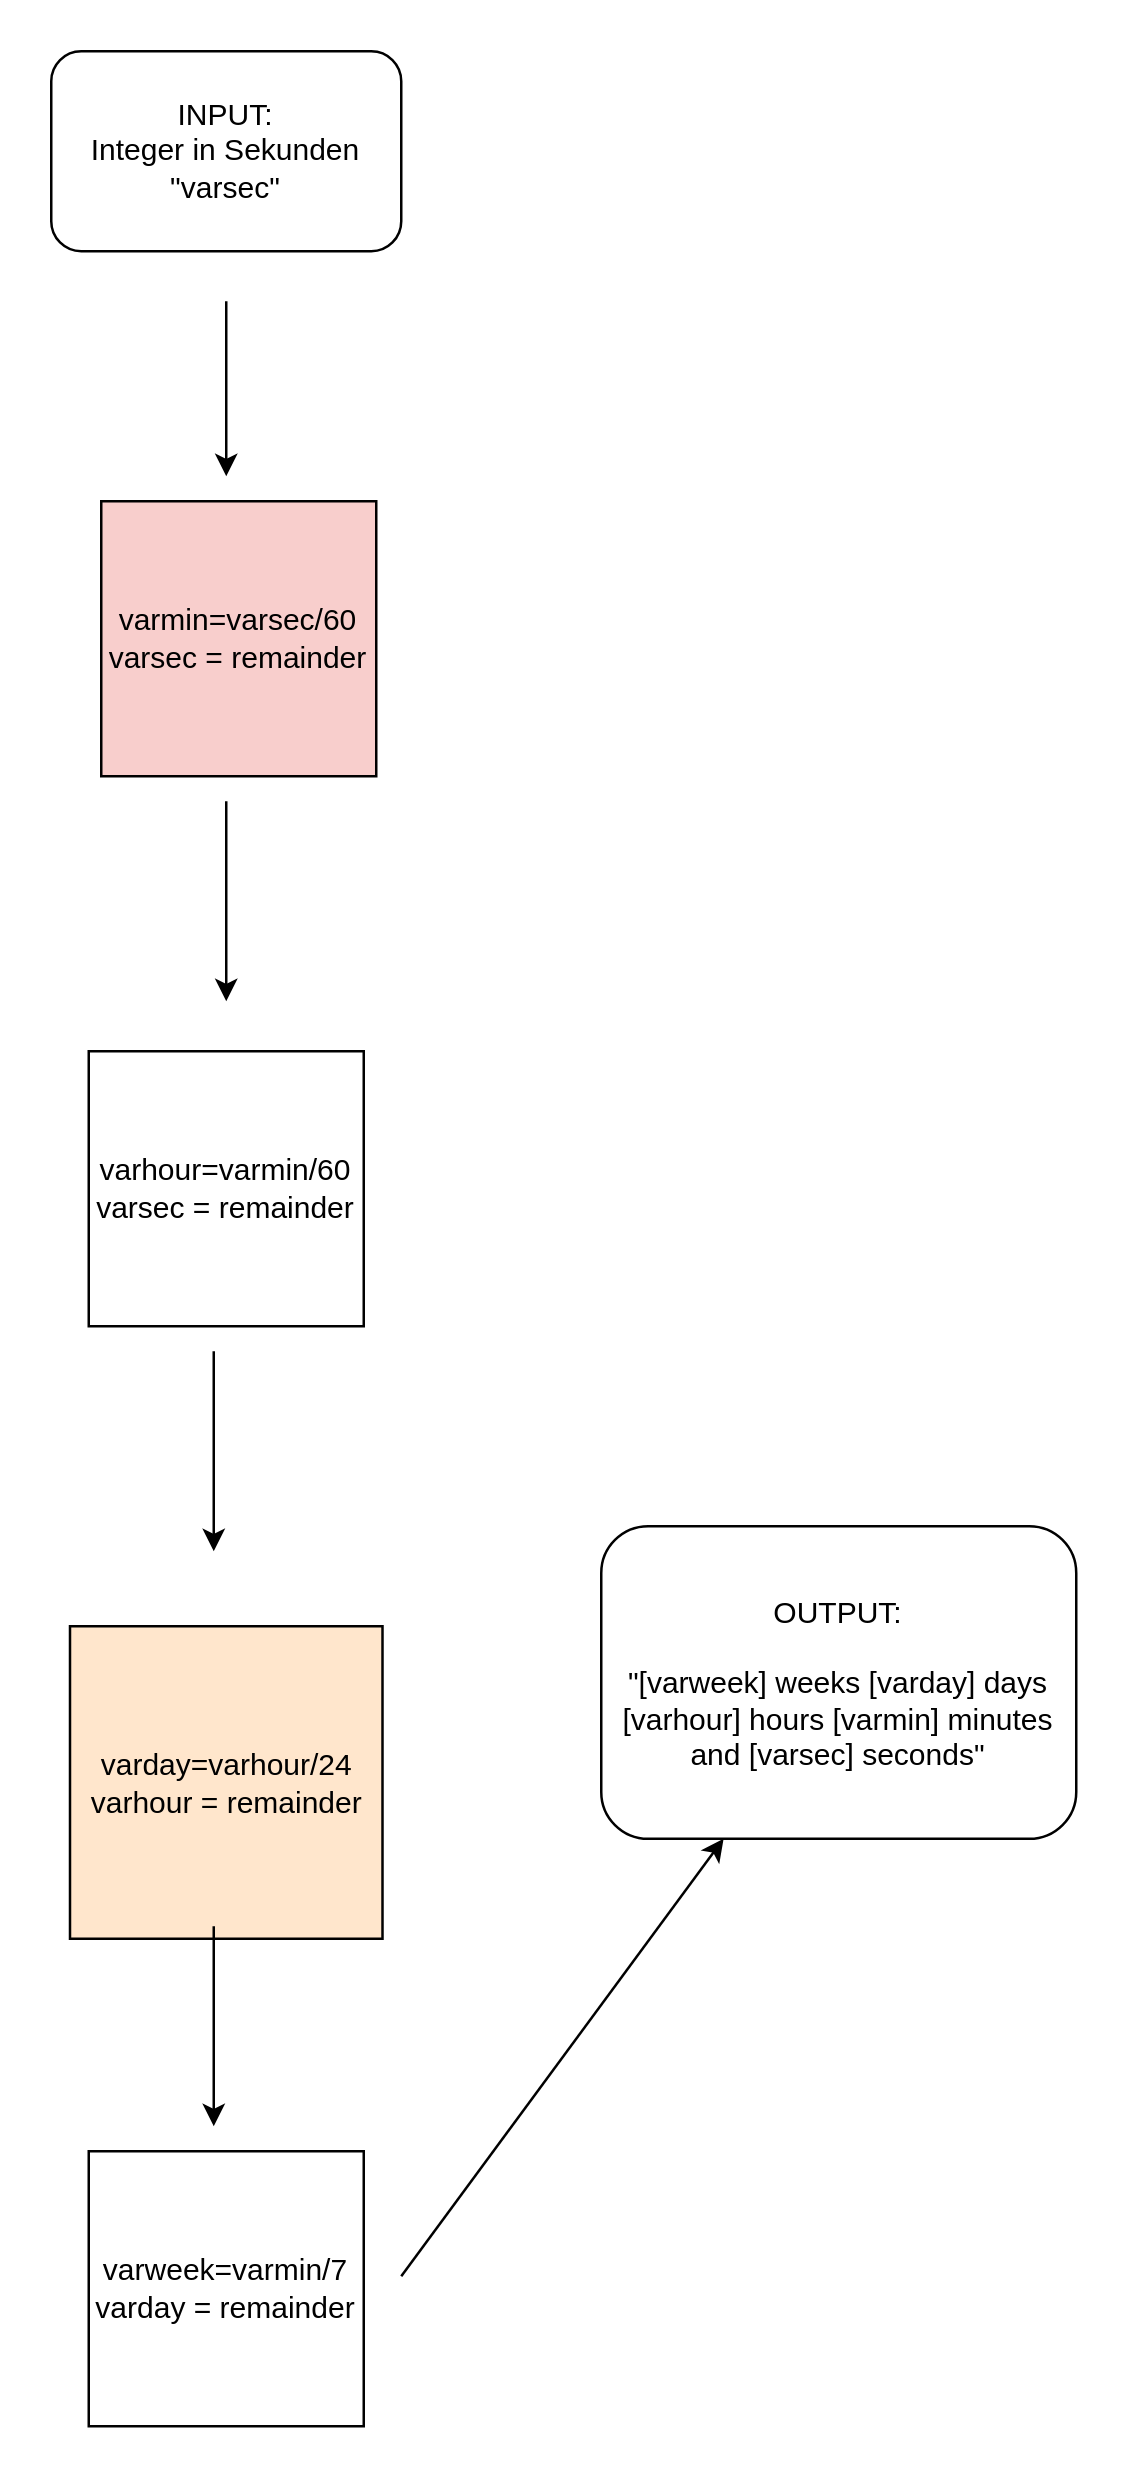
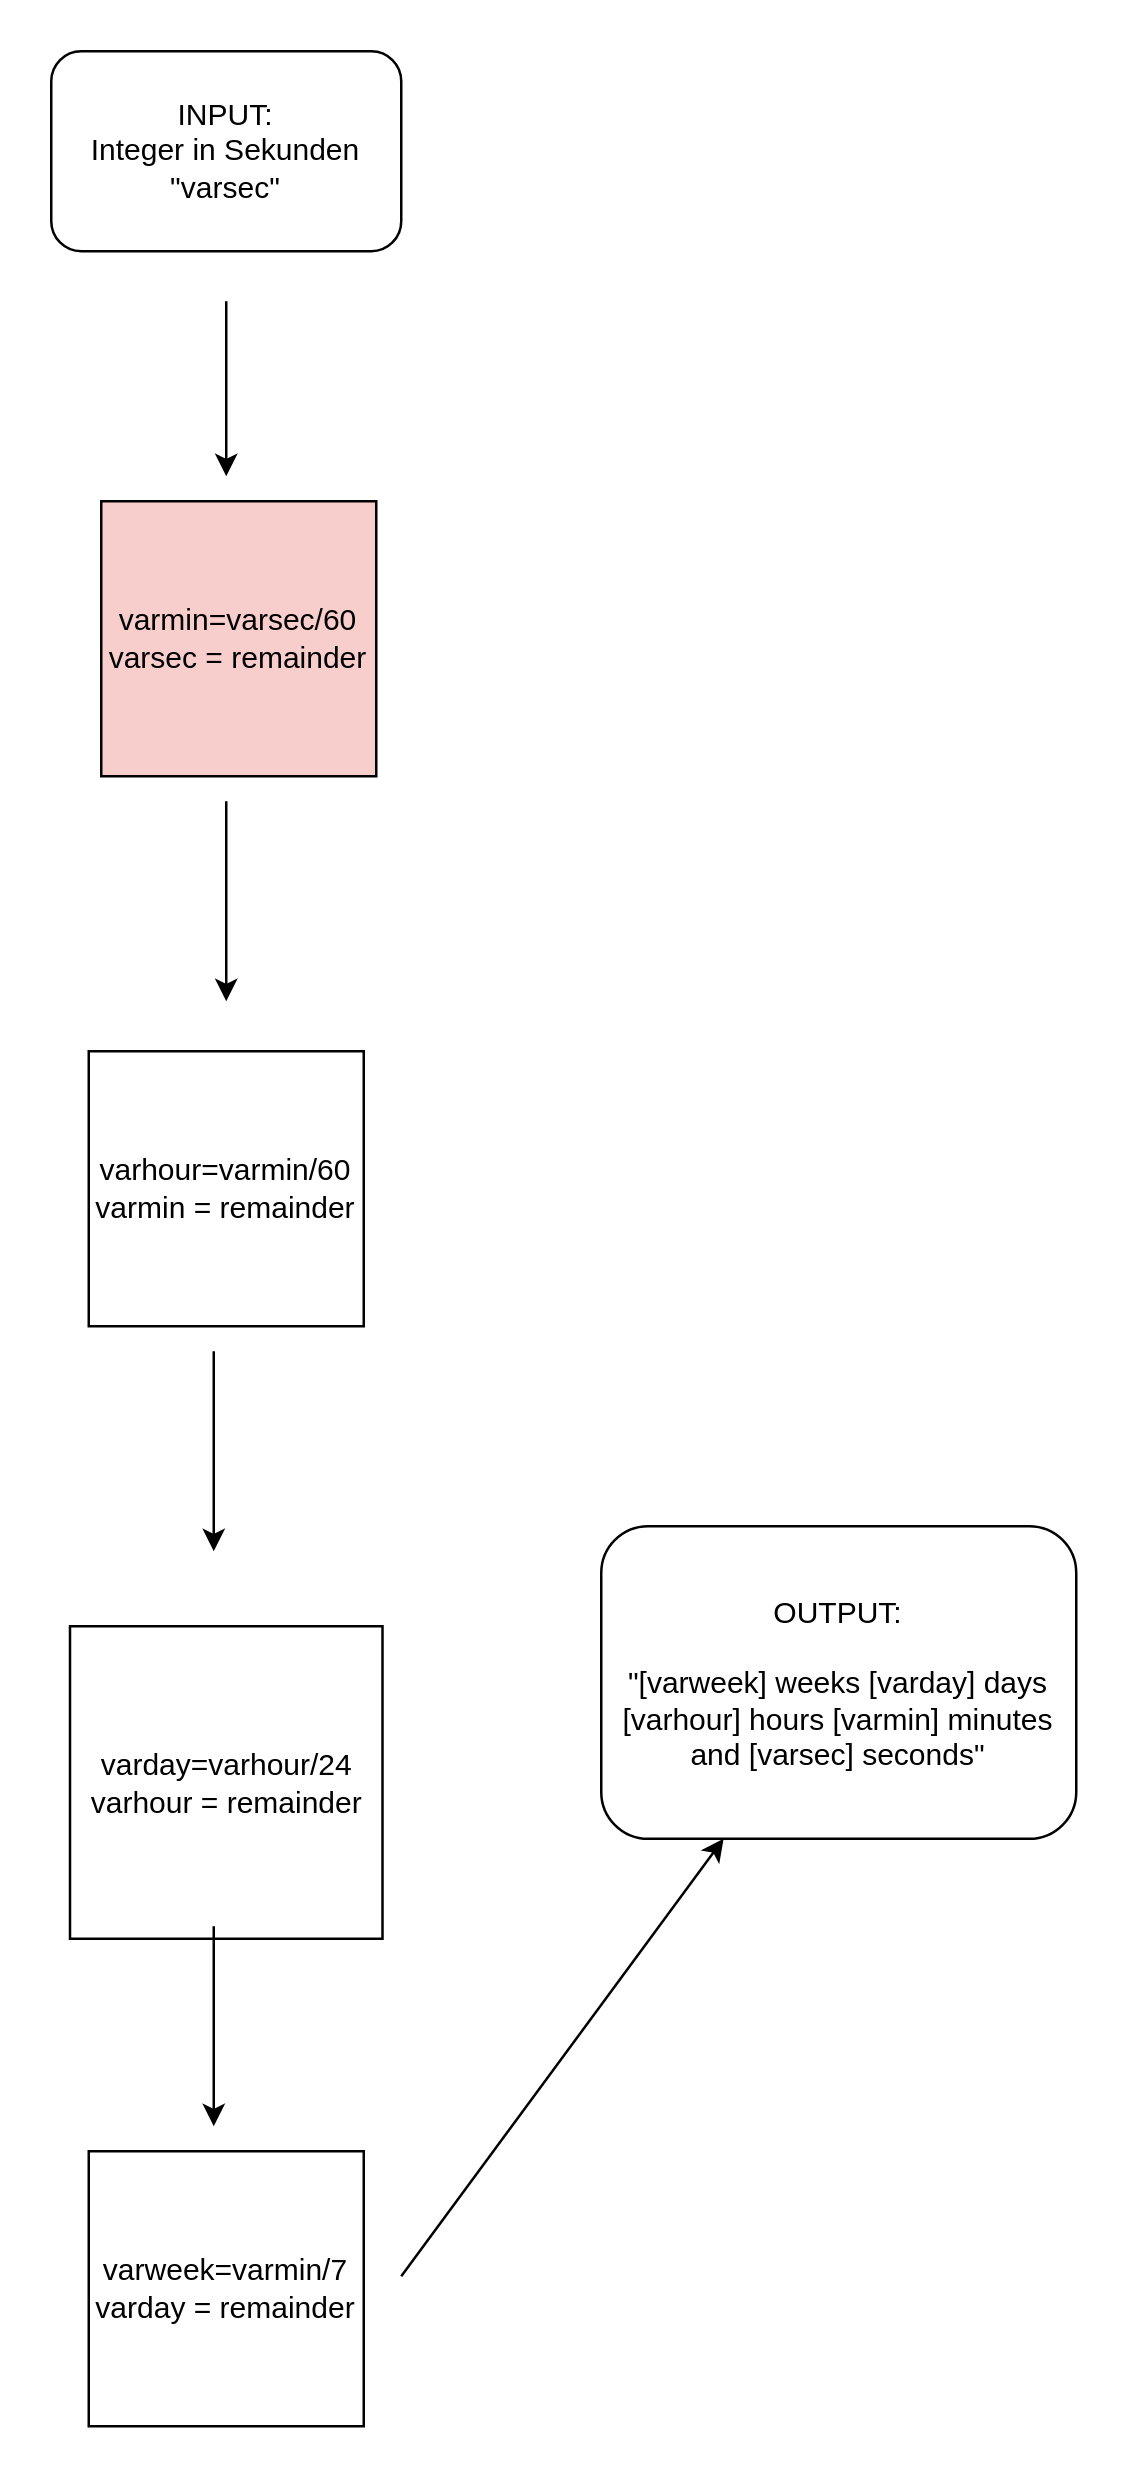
  <mxCell id="0" />
  <mxCell id="1" parent="0" />
  <mxCell id="2" value="&lt;div&gt;INPUT: &lt;br&gt;&lt;/div&gt;&lt;div&gt;Integer in Sekunden&lt;/div&gt;&lt;div&gt;&quot;varsec&quot;&lt;br&gt;&lt;/div&gt;" style="rounded=1;whiteSpace=wrap;html=1;" parent="1" vertex="1"><mxGeometry x="20" y="20" width="140" height="80" as="geometry" /></mxCell>
  <mxCell id="3" value="" style="endArrow=classic;html=1;" parent="1" edge="1"><mxGeometry width="50" height="50" relative="1" as="geometry"><mxPoint x="90" y="120" as="sourcePoint" /><mxPoint x="90" y="190" as="targetPoint" /><Array as="points" /></mxGeometry></mxCell>
  <mxCell id="4" value="&lt;div&gt;varmin=varsec/60&lt;/div&gt;&lt;div&gt;varsec = remainder&lt;br&gt;&lt;/div&gt;" style="whiteSpace=wrap;html=1;aspect=fixed;fillColor=#f8cecc;" parent="1" vertex="1"><mxGeometry x="40" y="200" width="110" height="110" as="geometry" /></mxCell>
  <mxCell id="5" value="" style="endArrow=classic;html=1;" parent="1" edge="1"><mxGeometry width="50" height="50" relative="1" as="geometry"><mxPoint x="90" y="320" as="sourcePoint" /><mxPoint x="90" y="400" as="targetPoint" /></mxGeometry></mxCell>
- <mxCell id="6" value="&lt;div&gt;varhour=varmin/60&lt;/div&gt;&lt;div&gt;varsec = remainder&lt;br&gt;&lt;/div&gt;" style="whiteSpace=wrap;html=1;aspect=fixed;" parent="1" vertex="1"><mxGeometry x="35" y="420" width="110" height="110" as="geometry" /></mxCell>
+ <mxCell id="6" value="&lt;div&gt;varhour=varmin/60&lt;/div&gt;&lt;div&gt;varmin = remainder&lt;br&gt;&lt;/div&gt;" style="whiteSpace=wrap;html=1;aspect=fixed;" parent="1" vertex="1"><mxGeometry x="35" y="420" width="110" height="110" as="geometry" /></mxCell>
  <mxCell id="7" value="" style="endArrow=classic;html=1;" parent="1" edge="1"><mxGeometry width="50" height="50" relative="1" as="geometry"><mxPoint x="85" y="540" as="sourcePoint" /><mxPoint x="85" y="620" as="targetPoint" /></mxGeometry></mxCell>
- <mxCell id="8" value="&lt;div&gt;varday=varhour/24&lt;/div&gt;&lt;div align=&quot;left&quot;&gt;varhour = remainder&lt;br&gt;&lt;/div&gt;" style="whiteSpace=wrap;html=1;aspect=fixed;fillColor=#ffe6cc;" parent="1" vertex="1"><mxGeometry x="27.5" y="650" width="125" height="125" as="geometry" /></mxCell>
+ <mxCell id="8" value="&lt;div&gt;varday=varhour/24&lt;/div&gt;&lt;div align=&quot;left&quot;&gt;varhour = remainder&lt;br&gt;&lt;/div&gt;" style="whiteSpace=wrap;html=1;aspect=fixed;" parent="1" vertex="1"><mxGeometry x="27.5" y="650" width="125" height="125" as="geometry" /></mxCell>
  <mxCell id="9" value="" style="endArrow=classic;html=1;" parent="1" edge="1"><mxGeometry width="50" height="50" relative="1" as="geometry"><mxPoint x="85" y="770" as="sourcePoint" /><mxPoint x="85" y="850" as="targetPoint" /></mxGeometry></mxCell>
  <mxCell id="10" value="&lt;div&gt;varweek=varmin/7&lt;/div&gt;&lt;div align=&quot;left&quot;&gt;varday = remainder&lt;br&gt;&lt;/div&gt;" style="whiteSpace=wrap;html=1;aspect=fixed;" parent="1" vertex="1"><mxGeometry x="35" y="860" width="110" height="110" as="geometry" /></mxCell>
  <mxCell id="11" value="" style="endArrow=classic;html=1;" parent="1" target="12" edge="1"><mxGeometry width="50" height="50" relative="1" as="geometry"><mxPoint x="160" y="910" as="sourcePoint" /><mxPoint x="290" y="740" as="targetPoint" /></mxGeometry></mxCell>
  <mxCell id="12" value="&lt;div&gt;OUTPUT:&lt;/div&gt;&lt;div&gt;&lt;br&gt;&lt;/div&gt;&quot;[varweek] weeks [varday] days [varhour] hours [varmin] minutes and [varsec] seconds&quot; " style="rounded=1;whiteSpace=wrap;html=1;" parent="1" vertex="1"><mxGeometry x="240" y="610" width="190" height="125" as="geometry" /></mxCell>
